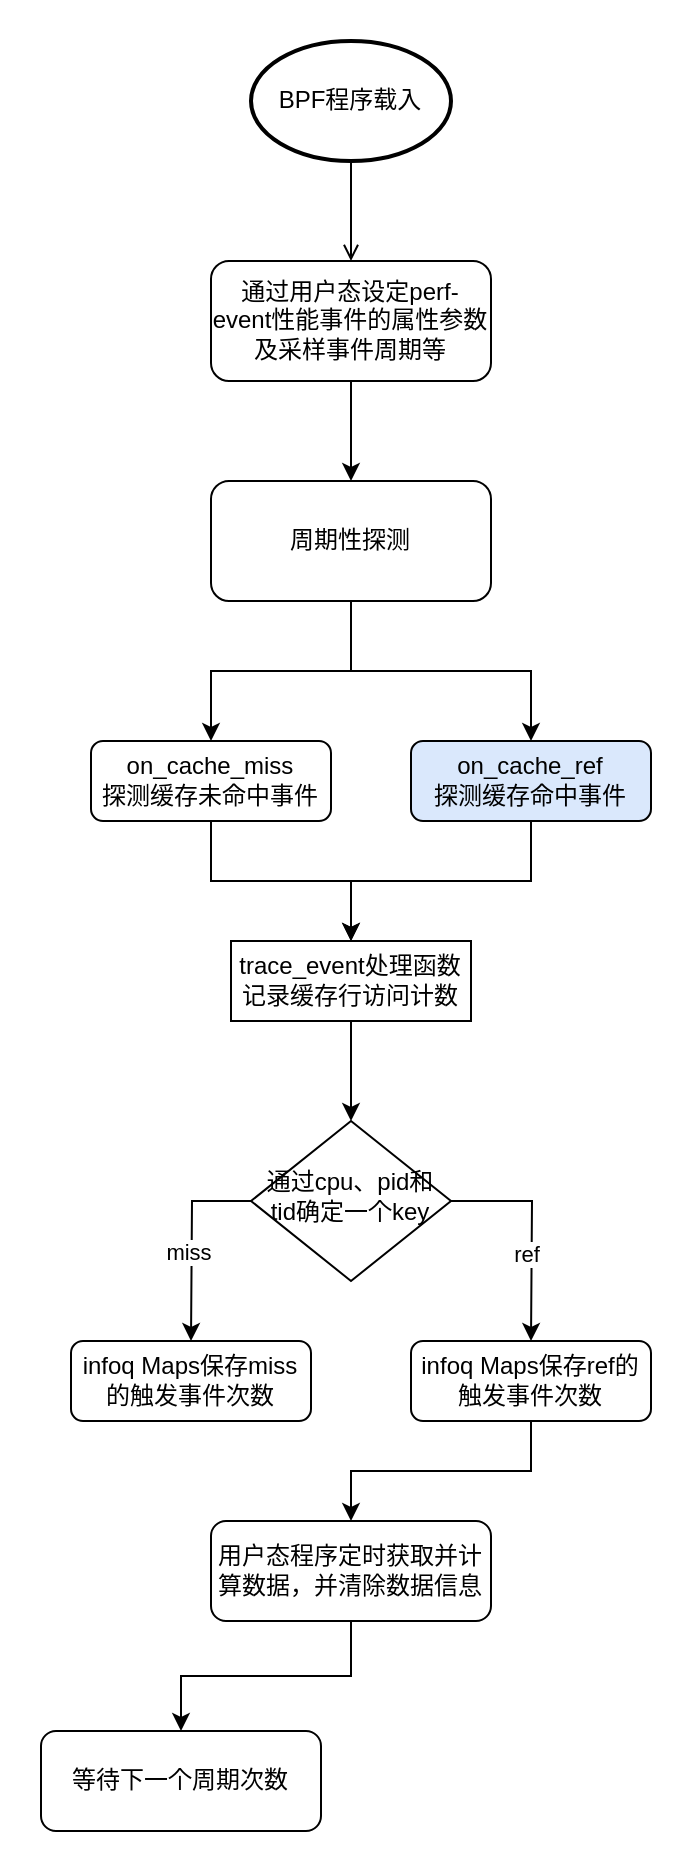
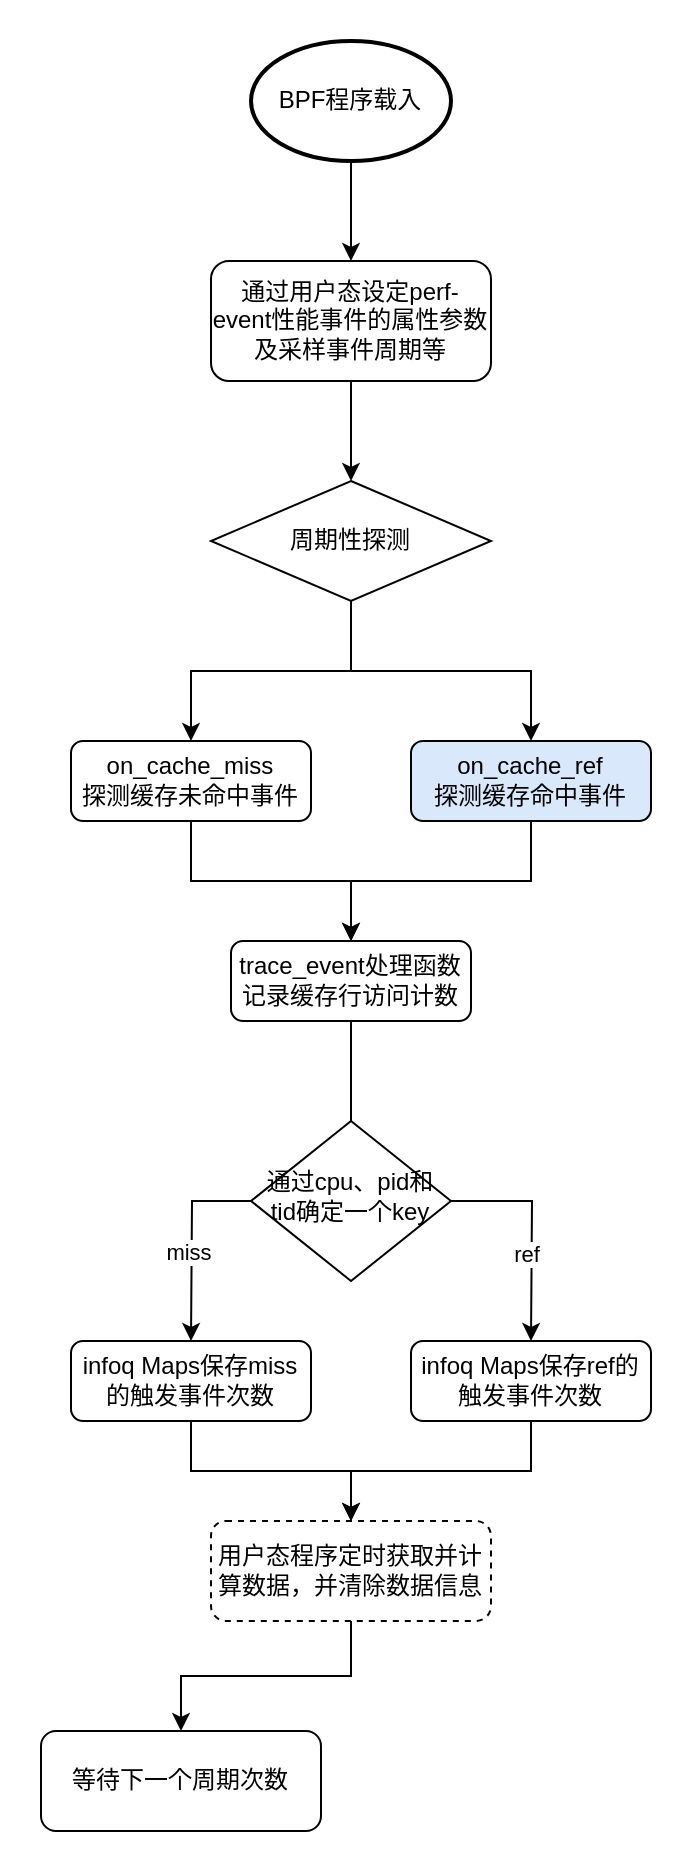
  <mxCell id="0" />
  <mxCell id="1" parent="0" />
  <mxCell id="2" style="edgeStyle=orthogonalEdgeStyle;rounded=0;orthogonalLoop=1;jettySize=auto;html=1;entryX=0.5;entryY=0;entryDx=0;entryDy=0;" edge="1" parent="1" source="4" target="13"><mxGeometry relative="1" as="geometry" /></mxCell>
  <mxCell id="3" style="edgeStyle=orthogonalEdgeStyle;rounded=0;orthogonalLoop=1;jettySize=auto;html=1;" edge="1" parent="1" source="4" target="15"><mxGeometry relative="1" as="geometry" /></mxCell>
- <mxCell id="4" value="周期性探测" style="rounded=1;whiteSpace=wrap;html=1;fontSize=12;glass=0;strokeWidth=1;shadow=0;" parent="1" vertex="1"><mxGeometry x="105" y="240" width="140" height="60" as="geometry" /></mxCell>
+ <mxCell id="4" value="周期性探测" style="rhombus;whiteSpace=wrap;html=1;fontSize=12;glass=0;strokeWidth=1;shadow=0;" parent="1" vertex="1"><mxGeometry x="105" y="240" width="140" height="60" as="geometry" /></mxCell>
  <mxCell id="5" style="edgeStyle=orthogonalEdgeStyle;rounded=0;orthogonalLoop=1;jettySize=auto;html=1;" edge="1" parent="1" source="9"><mxGeometry relative="1" as="geometry"><mxPoint x="95" y="670" as="targetPoint" /></mxGeometry></mxCell>
  <mxCell id="6" value="miss" style="edgeLabel;html=1;align=center;verticalAlign=middle;resizable=0;points=[];" vertex="1" connectable="0" parent="5"><mxGeometry x="0.103" y="-2" relative="1" as="geometry"><mxPoint as="offset" /></mxGeometry></mxCell>
  <mxCell id="7" style="edgeStyle=orthogonalEdgeStyle;rounded=0;orthogonalLoop=1;jettySize=auto;html=1;" edge="1" parent="1" source="9"><mxGeometry relative="1" as="geometry"><mxPoint x="265" y="670" as="targetPoint" /></mxGeometry></mxCell>
  <mxCell id="8" value="ref" style="edgeLabel;html=1;align=center;verticalAlign=middle;resizable=0;points=[];" vertex="1" connectable="0" parent="7"><mxGeometry x="0.21" y="-3" relative="1" as="geometry"><mxPoint as="offset" /></mxGeometry></mxCell>
  <mxCell id="9" value="通过cpu、pid和tid确定一个key" style="rhombus;whiteSpace=wrap;html=1;shadow=0;fontFamily=Helvetica;fontSize=12;align=center;strokeWidth=1;spacing=6;spacingTop=-4;" parent="1" vertex="1"><mxGeometry x="125" y="560" width="100" height="80" as="geometry" /></mxCell>
- <mxCell id="10" style="edgeStyle=orthogonalEdgeStyle;rounded=0;orthogonalLoop=1;jettySize=auto;html=1;entryX=0.5;entryY=0;entryDx=0;entryDy=0;endArrow=open;" edge="1" parent="1" source="11" target="19"><mxGeometry relative="1" as="geometry" /></mxCell>
+ <mxCell id="10" style="edgeStyle=orthogonalEdgeStyle;rounded=0;orthogonalLoop=1;jettySize=auto;html=1;entryX=0.5;entryY=0;entryDx=0;entryDy=0;" edge="1" parent="1" source="11" target="19"><mxGeometry relative="1" as="geometry" /></mxCell>
  <mxCell id="11" value="BPF程序载入" style="strokeWidth=2;html=1;shape=mxgraph.flowchart.start_1;whiteSpace=wrap;" vertex="1" parent="1"><mxGeometry x="125" y="20" width="100" height="60" as="geometry" /></mxCell>
  <mxCell id="12" style="edgeStyle=orthogonalEdgeStyle;rounded=0;orthogonalLoop=1;jettySize=auto;html=1;" edge="1" parent="1" source="13" target="17"><mxGeometry relative="1" as="geometry" /></mxCell>
- <mxCell id="13" value="on_cache_miss&lt;br&gt;探测缓存未命中事件" style="rounded=1;whiteSpace=wrap;html=1;fontSize=12;glass=0;strokeWidth=1;shadow=0;" vertex="1" parent="1"><mxGeometry x="45" y="370" width="120" height="40" as="geometry" /></mxCell>
+ <mxCell id="13" value="on_cache_miss&lt;br&gt;探测缓存未命中事件" style="rounded=1;whiteSpace=wrap;html=1;fontSize=12;glass=0;strokeWidth=1;shadow=0;" vertex="1" parent="1"><mxGeometry x="35" y="370" width="120" height="40" as="geometry" /></mxCell>
  <mxCell id="14" style="edgeStyle=orthogonalEdgeStyle;rounded=0;orthogonalLoop=1;jettySize=auto;html=1;entryX=0.5;entryY=0;entryDx=0;entryDy=0;" edge="1" parent="1" source="15" target="17"><mxGeometry relative="1" as="geometry" /></mxCell>
  <mxCell id="15" value="on_cache_ref&lt;br&gt;探测缓存命中事件" style="rounded=1;whiteSpace=wrap;html=1;fontSize=12;glass=0;strokeWidth=1;shadow=0;fillColor=#dae8fc;" vertex="1" parent="1"><mxGeometry x="205" y="370" width="120" height="40" as="geometry" /></mxCell>
- <mxCell id="16" style="edgeStyle=orthogonalEdgeStyle;rounded=0;orthogonalLoop=1;jettySize=auto;html=1;" edge="1" parent="1" source="17" target="9"><mxGeometry relative="1" as="geometry" /></mxCell>
- <mxCell id="17" value="trace_event处理函数记录缓存行访问计数" style="whiteSpace=wrap;html=1;fontSize=12;glass=0;strokeWidth=1;shadow=0;rounded=0;" vertex="1" parent="1"><mxGeometry x="115" y="470" width="120" height="40" as="geometry" /></mxCell>
+ <mxCell id="16" style="edgeStyle=orthogonalEdgeStyle;rounded=0;orthogonalLoop=1;jettySize=auto;html=1;endArrow=none;" edge="1" parent="1" source="17" target="9"><mxGeometry relative="1" as="geometry" /></mxCell>
+ <mxCell id="17" value="trace_event处理函数记录缓存行访问计数" style="rounded=1;whiteSpace=wrap;html=1;fontSize=12;glass=0;strokeWidth=1;shadow=0;" vertex="1" parent="1"><mxGeometry x="115" y="470" width="120" height="40" as="geometry" /></mxCell>
  <mxCell id="18" style="edgeStyle=orthogonalEdgeStyle;rounded=0;orthogonalLoop=1;jettySize=auto;html=1;entryX=0.5;entryY=0;entryDx=0;entryDy=0;" edge="1" parent="1" source="19" target="4"><mxGeometry relative="1" as="geometry" /></mxCell>
  <mxCell id="19" value="通过用户态设定perf-event性能事件的属性参数及采样事件周期等" style="rounded=1;whiteSpace=wrap;html=1;fontSize=12;glass=0;strokeWidth=1;shadow=0;" vertex="1" parent="1"><mxGeometry x="105" y="130" width="140" height="60" as="geometry" /></mxCell>
+ <mxCell id="20" style="edgeStyle=orthogonalEdgeStyle;rounded=0;orthogonalLoop=1;jettySize=auto;html=1;" edge="1" parent="1" source="21" target="25"><mxGeometry relative="1" as="geometry" /></mxCell>
  <mxCell id="21" value="infoq Maps保存miss的触发事件次数" style="rounded=1;whiteSpace=wrap;html=1;fontSize=12;glass=0;strokeWidth=1;shadow=0;" vertex="1" parent="1"><mxGeometry x="35" y="670" width="120" height="40" as="geometry" /></mxCell>
  <mxCell id="22" style="edgeStyle=orthogonalEdgeStyle;rounded=0;orthogonalLoop=1;jettySize=auto;html=1;" edge="1" parent="1" source="23" target="25"><mxGeometry relative="1" as="geometry" /></mxCell>
  <mxCell id="23" value="infoq Maps保存ref的触发事件次数" style="rounded=1;whiteSpace=wrap;html=1;fontSize=12;glass=0;strokeWidth=1;shadow=0;" vertex="1" parent="1"><mxGeometry x="205" y="670" width="120" height="40" as="geometry" /></mxCell>
  <mxCell id="24" style="edgeStyle=orthogonalEdgeStyle;rounded=0;orthogonalLoop=1;jettySize=auto;html=1;entryX=0.5;entryY=0;entryDx=0;entryDy=0;" edge="1" parent="1" source="25" target="26"><mxGeometry relative="1" as="geometry" /></mxCell>
- <mxCell id="25" value="用户态程序定时获取并计算数据，并清除数据信息" style="rounded=1;whiteSpace=wrap;html=1;fontSize=12;glass=0;strokeWidth=1;shadow=0;" vertex="1" parent="1"><mxGeometry x="105" y="760" width="140" height="50" as="geometry" /></mxCell>
+ <mxCell id="25" value="用户态程序定时获取并计算数据，并清除数据信息" style="rounded=1;whiteSpace=wrap;html=1;fontSize=12;glass=0;strokeWidth=1;shadow=0;dashed=1;" vertex="1" parent="1"><mxGeometry x="105" y="760" width="140" height="50" as="geometry" /></mxCell>
  <mxCell id="26" value="等待下一个周期次数" style="rounded=1;whiteSpace=wrap;html=1;fontSize=12;glass=0;strokeWidth=1;shadow=0;" vertex="1" parent="1"><mxGeometry x="20" y="865" width="140" height="50" as="geometry" /></mxCell>
